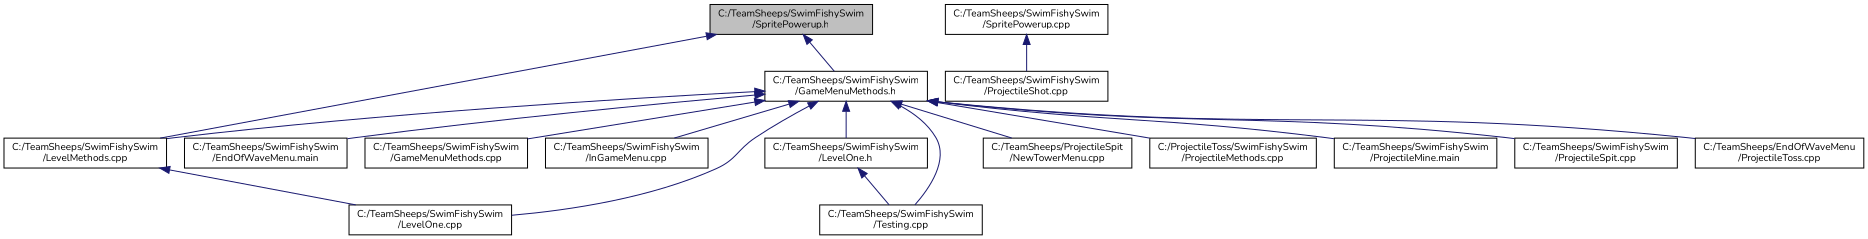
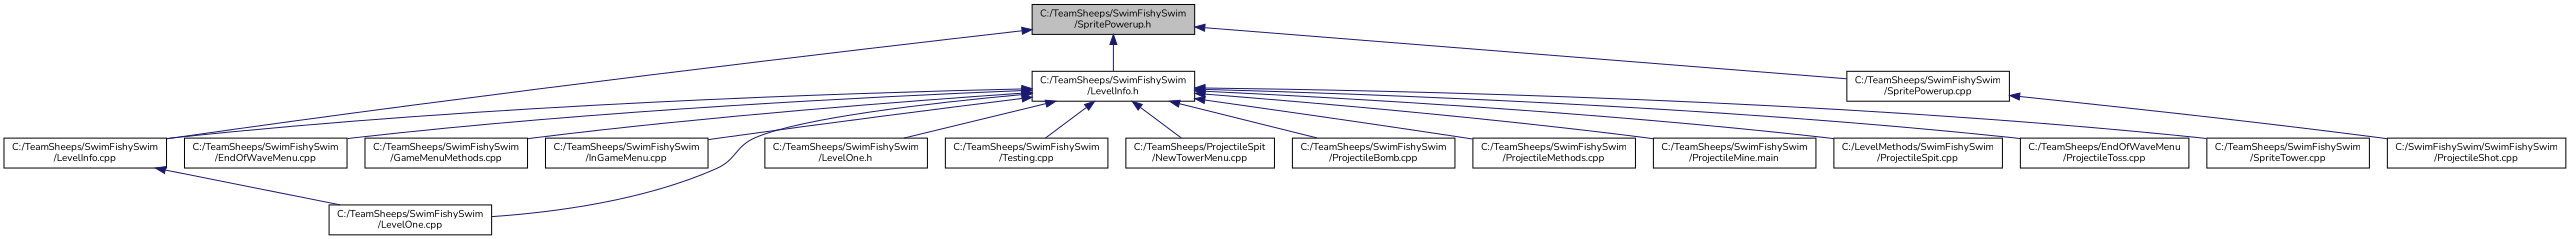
  digraph {
    fontname=Nunito
    node [color=black fillcolor=white fontname=Nunito fontsize=10 shape=record style=filled]
    edge [color=midnightblue dir=back fontname=Nunito fontsize=10 labelfontname=Helvetica labelfontsize=10 style=solid]
    n1 [fillcolor=grey75 fontcolor=black height=0.2 label="C:/TeamSheeps/SwimFishySwim\l/SpritePowerup.h" width=0.4]
-   n2 [height=0.2 label="C:/TeamSheeps/SwimFishySwim\l/GameMenuMethods.h" width=0.4]
-   n3 [height=0.2 label="C:/TeamSheeps/SwimFishySwim\l/LevelMethods.cpp" width=0.4]
+   n2 [height=0.2 label="C:/TeamSheeps/SwimFishySwim\l/LevelInfo.h" width=0.4]
+   n3 [height=0.2 label="C:/TeamSheeps/SwimFishySwim\l/LevelInfo.cpp" width=0.4]
    n4 [height=0.2 label="C:/TeamSheeps/SwimFishySwim\l/SpritePowerup.cpp" width=0.4]
-   n5 [height=0.2 label="C:/TeamSheeps/SwimFishySwim\l/EndOfWaveMenu.main" width=0.4]
+   n5 [height=0.2 label="C:/TeamSheeps/SwimFishySwim\l/EndOfWaveMenu.cpp" width=0.4]
    n6 [height=0.2 label="C:/TeamSheeps/SwimFishySwim\l/GameMenuMethods.cpp" width=0.4]
    n7 [height=0.2 label="C:/TeamSheeps/SwimFishySwim\l/InGameMenu.cpp" width=0.4]
    n8 [height=0.2 label="C:/TeamSheeps/SwimFishySwim\l/LevelOne.cpp" width=0.4]
    n9 [height=0.2 label="C:/TeamSheeps/SwimFishySwim\l/LevelOne.h" width=0.4]
    n10 [height=0.2 label="C:/TeamSheeps/SwimFishySwim\l/Testing.cpp" width=0.4]
    n11 [height=0.2 label="C:/TeamSheeps/ProjectileSpit\l/NewTowerMenu.cpp" width=0.4]
-   n13 [height=0.2 label="C:/ProjectileToss/SwimFishySwim\l/ProjectileMethods.cpp" width=0.4]
+   n12 [height=0.2 label="C:/TeamSheeps/SwimFishySwim\l/ProjectileBomb.cpp" width=0.4]
+   n13 [height=0.2 label="C:/TeamSheeps/SwimFishySwim\l/ProjectileMethods.cpp" width=0.4]
    n14 [height=0.2 label="C:/TeamSheeps/SwimFishySwim\l/ProjectileMine.main" width=0.4]
-   n15 [height=0.2 label="C:/TeamSheeps/SwimFishySwim\l/ProjectileSpit.cpp" width=0.4]
+   n15 [height=0.2 label="C:/LevelMethods/SwimFishySwim\l/ProjectileSpit.cpp" width=0.4]
    n16 [height=0.2 label="C:/TeamSheeps/EndOfWaveMenu\l/ProjectileToss.cpp" width=0.4]
-   n18 [height=0.2 label="C:/TeamSheeps/SwimFishySwim\l/ProjectileShot.cpp" width=0.4]
+   n17 [height=0.2 label="C:/TeamSheeps/SwimFishySwim\l/SpriteTower.cpp" width=0.4]
+   n18 [height=0.2 label="C:/SwimFishySwim/SwimFishySwim\l/ProjectileShot.cpp" width=0.4]
    n1 -> n2
    n1 -> n3
+   n1 -> n4
    n2 -> n3
    n2 -> n5
    n2 -> n6
    n2 -> n7
    n2 -> n8
    n2 -> n9
    n2 -> n10
    n2 -> n11
+   n2 -> n12
    n2 -> n13
    n2 -> n14
    n2 -> n15
    n2 -> n16
+   n2 -> n17
    n3 -> n8
    n4 -> n18
-   n9 -> n10
  }
